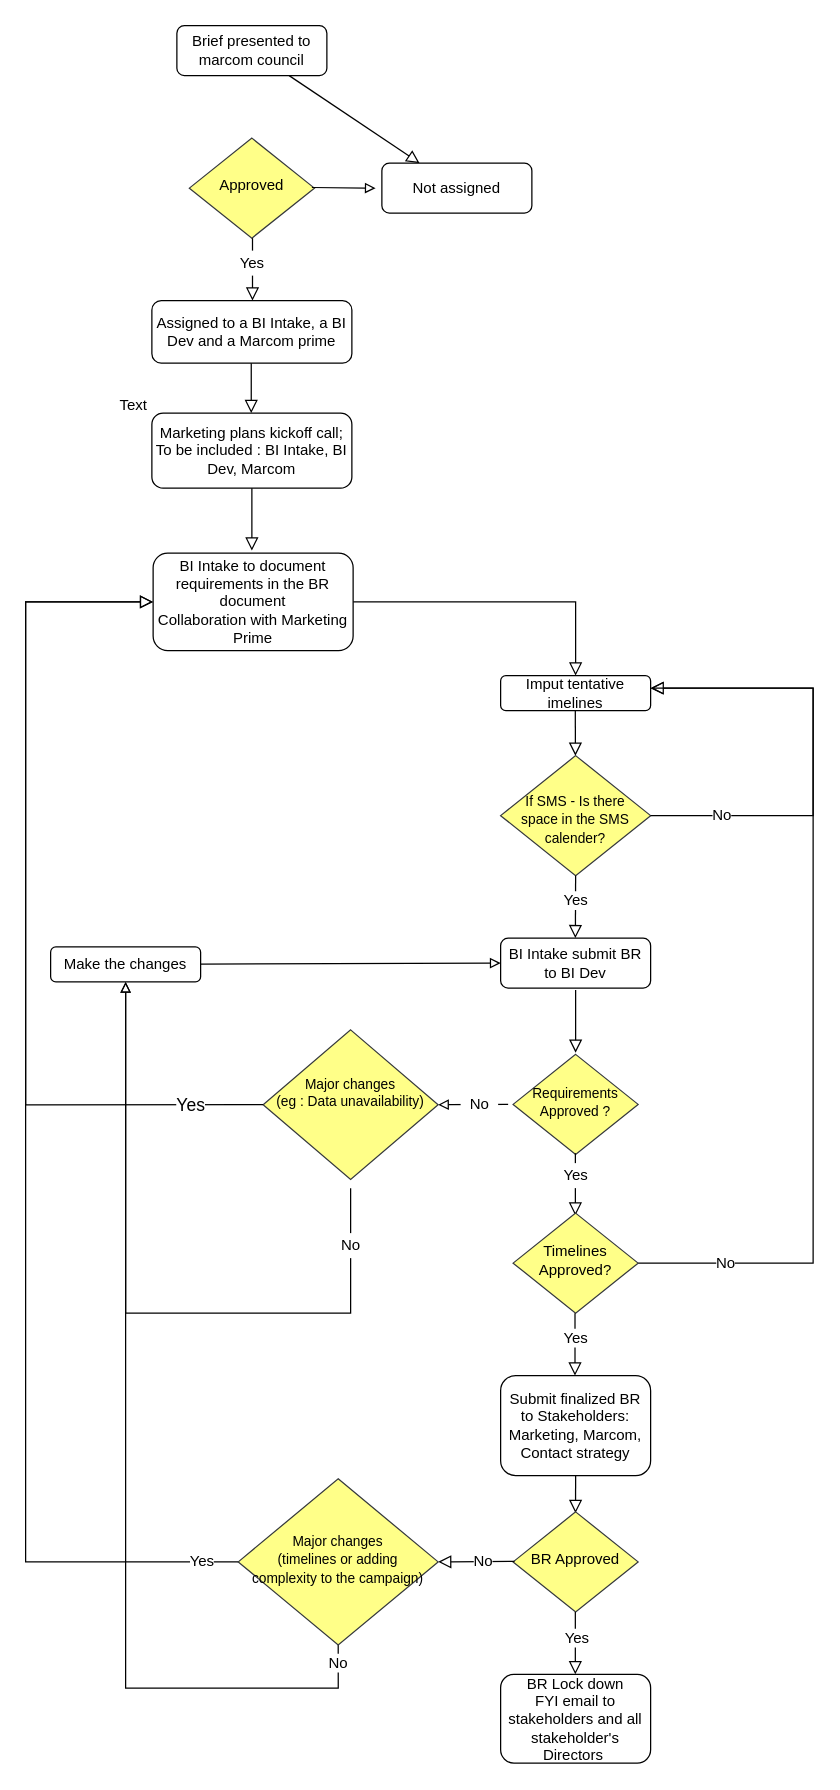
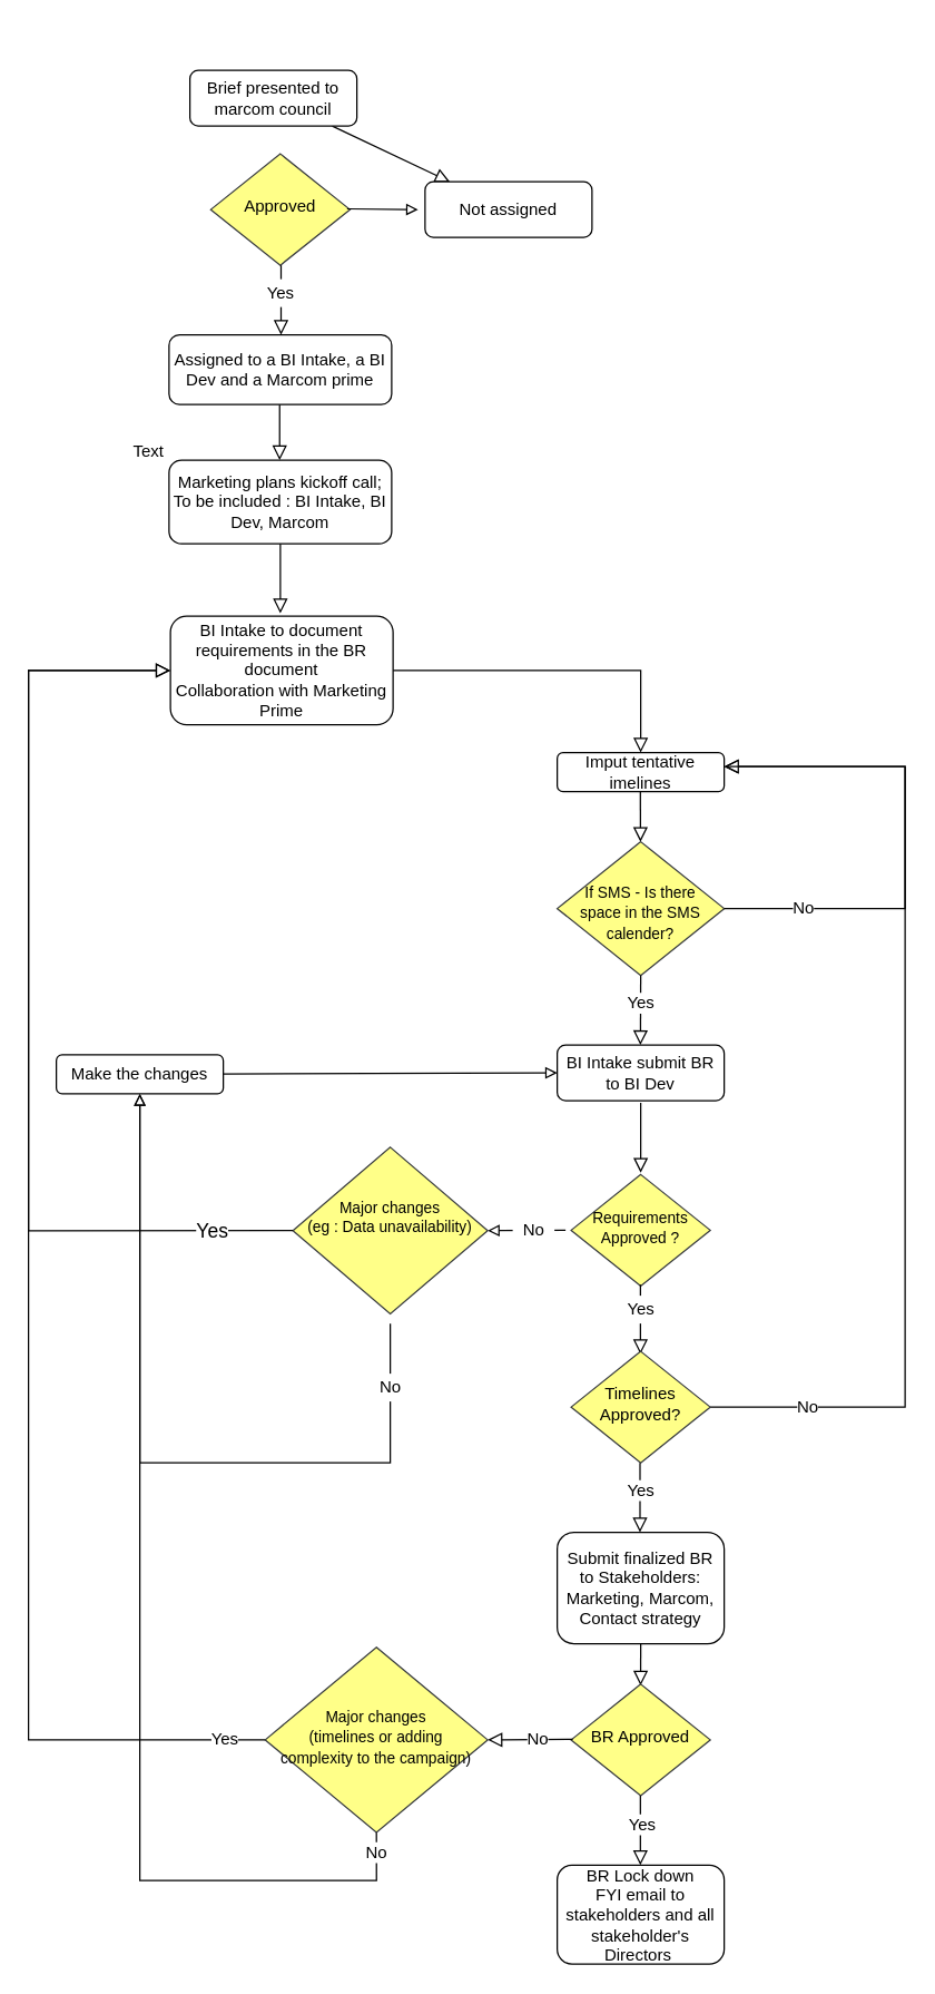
  <mxCell id="0" />
  <mxCell id="1" parent="0" />
  <mxCell id="2" value="" style="rounded=0;html=1;jettySize=auto;orthogonalLoop=1;fontSize=11;endArrow=block;endFill=0;endSize=8;strokeWidth=1;shadow=0;labelBackgroundColor=none;" parent="1" edge="1"><mxGeometry relative="1" as="geometry"><mxPoint x="460.001" y="791.429" as="sourcePoint" /><mxPoint x="460.001" y="841.714" as="targetPoint" /></mxGeometry></mxCell>
  <mxCell id="3" value="" style="rounded=0;html=1;jettySize=auto;orthogonalLoop=1;fontSize=11;endArrow=block;endFill=0;endSize=8;strokeWidth=1;shadow=0;labelBackgroundColor=none;" parent="1" edge="1"><mxGeometry relative="1" as="geometry"><mxPoint x="200.5" y="280" as="sourcePoint" /><mxPoint x="200.5" y="330" as="targetPoint" /></mxGeometry></mxCell>
  <mxCell id="4" value="" style="rounded=0;html=1;jettySize=auto;orthogonalLoop=1;fontSize=11;endArrow=block;endFill=0;endSize=8;strokeWidth=1;shadow=0;labelBackgroundColor=none;" parent="1" source="5" target="7" edge="1"><mxGeometry relative="1" as="geometry" /></mxCell>
- <mxCell id="5" value="Brief presented to marcom council " style="rounded=1;whiteSpace=wrap;html=1;fontSize=12;glass=0;strokeWidth=1;shadow=0;labelBackgroundColor=none;" parent="1" vertex="1"><mxGeometry x="141" y="20" width="120" height="40" as="geometry" /></mxCell>
+ <mxCell id="5" value="Brief presented to marcom council " style="rounded=1;whiteSpace=wrap;html=1;fontSize=12;glass=0;strokeWidth=1;shadow=0;labelBackgroundColor=none;" parent="1" vertex="1"><mxGeometry x="136" y="50" width="120" height="40" as="geometry" /></mxCell>
  <mxCell id="6" value="Approved" style="rhombus;whiteSpace=wrap;html=1;shadow=0;fontFamily=Helvetica;fontSize=12;align=center;strokeWidth=1;spacing=6;spacingTop=-4;fillColor=#ffff88;strokeColor=#36393d;" parent="1" vertex="1"><mxGeometry x="151" y="110" width="100" height="80" as="geometry" /></mxCell>
  <mxCell id="7" value="Not assigned" style="rounded=1;whiteSpace=wrap;html=1;fontSize=12;glass=0;strokeWidth=1;shadow=0;" parent="1" vertex="1"><mxGeometry x="305" y="130" width="120" height="40" as="geometry" /></mxCell>
  <mxCell id="8" value="Assigned to a BI Intake, a BI Dev and a Marcom prime" style="rounded=1;whiteSpace=wrap;html=1;fontSize=12;glass=0;strokeWidth=1;shadow=0;" parent="1" vertex="1"><mxGeometry x="121" y="240" width="160" height="50" as="geometry" /></mxCell>
  <mxCell id="9" value="" style="rounded=0;html=1;jettySize=auto;orthogonalLoop=1;fontSize=11;endArrow=block;endFill=0;endSize=8;strokeWidth=1;shadow=0;labelBackgroundColor=none;" parent="1" edge="1"><mxGeometry relative="1" as="geometry"><mxPoint x="201.5" y="190" as="sourcePoint" /><mxPoint x="201.5" y="240" as="targetPoint" /></mxGeometry></mxCell>
  <mxCell id="10" value="&lt;div&gt;Marketing plans kickoff call;&lt;/div&gt;&lt;div&gt;To be included : BI Intake, BI Dev, Marcom &lt;/div&gt;" style="rounded=1;whiteSpace=wrap;html=1;fontSize=12;glass=0;strokeWidth=1;shadow=0;" parent="1" vertex="1"><mxGeometry x="121" y="330" width="160" height="60" as="geometry" /></mxCell>
  <mxCell id="11" value="" style="rounded=0;html=1;jettySize=auto;orthogonalLoop=1;fontSize=11;endArrow=block;endFill=0;endSize=8;strokeWidth=1;shadow=0;labelBackgroundColor=none;edgeStyle=orthogonalEdgeStyle;entryX=0.5;entryY=0;entryDx=0;entryDy=0;" parent="1" source="12" target="19" edge="1"><mxGeometry relative="1" as="geometry"><mxPoint x="370" y="480" as="sourcePoint" /><mxPoint x="460" y="530" as="targetPoint" /><Array as="points"><mxPoint x="460" y="481" /></Array></mxGeometry></mxCell>
  <mxCell id="12" value="&lt;div&gt;BI Intake to document requirements in the BR document&lt;br&gt;&lt;/div&gt;&lt;div&gt;Collaboration with Marketing Prime&lt;/div&gt;" style="rounded=1;whiteSpace=wrap;html=1;fontSize=12;glass=0;strokeWidth=1;shadow=0;" parent="1" vertex="1"><mxGeometry x="122" y="442" width="160" height="78" as="geometry" /></mxCell>
  <mxCell id="13" value="" style="rounded=0;html=1;jettySize=auto;orthogonalLoop=1;fontSize=11;endArrow=block;endFill=0;endSize=8;strokeWidth=1;shadow=0;labelBackgroundColor=none;exitX=0.5;exitY=1;exitDx=0;exitDy=0;" parent="1" source="10" edge="1"><mxGeometry relative="1" as="geometry"><mxPoint x="200.43" y="410" as="sourcePoint" /><mxPoint x="201" y="440" as="targetPoint" /></mxGeometry></mxCell>
  <mxCell id="14" value="BI Intake submit BR to BI Dev" style="rounded=1;whiteSpace=wrap;html=1;fontSize=12;glass=0;strokeWidth=1;shadow=0;" parent="1" vertex="1"><mxGeometry x="400" y="750" width="120" height="40" as="geometry" /></mxCell>
  <mxCell id="15" style="rounded=0;orthogonalLoop=1;jettySize=auto;html=1;labelBackgroundColor=#ffffff;fontSize=12;entryX=1;entryY=0.5;entryDx=0;entryDy=0;endArrow=block;endFill=0;" parent="1" target="37" edge="1"><mxGeometry relative="1" as="geometry"><mxPoint x="370" y="883" as="targetPoint" /><mxPoint x="406" y="883" as="sourcePoint" /></mxGeometry></mxCell>
  <mxCell id="16" value="&lt;font style=&quot;font-size: 11px&quot;&gt;Requirements Approved ?&lt;/font&gt;" style="rhombus;whiteSpace=wrap;html=1;shadow=0;fontFamily=Helvetica;fontSize=12;align=center;strokeWidth=1;spacing=6;spacingTop=-4;fillColor=#ffff88;strokeColor=#36393d;" parent="1" vertex="1"><mxGeometry x="410" y="843" width="100" height="80" as="geometry" /></mxCell>
  <mxCell id="17" value="" style="rounded=0;html=1;jettySize=auto;orthogonalLoop=1;fontSize=11;endArrow=block;endFill=0;endSize=8;strokeWidth=1;shadow=0;labelBackgroundColor=none;" parent="1" edge="1"><mxGeometry relative="1" as="geometry"><mxPoint x="459.8" y="922" as="sourcePoint" /><mxPoint x="459.8" y="972" as="targetPoint" /></mxGeometry></mxCell>
  <mxCell id="18" value="Yes" style="text;html=1;align=center;verticalAlign=middle;resizable=0;points=[];autosize=1;fillColor=#ffffff;" parent="1" vertex="1"><mxGeometry x="440" y="930" width="40" height="20" as="geometry" /></mxCell>
  <mxCell id="19" value="Imput tentative imelines " style="rounded=1;whiteSpace=wrap;html=1;fontSize=12;glass=0;strokeWidth=1;shadow=0;" parent="1" vertex="1"><mxGeometry x="400" y="540" width="120" height="28" as="geometry" /></mxCell>
  <mxCell id="20" value="" style="rounded=0;html=1;jettySize=auto;orthogonalLoop=1;fontSize=11;endArrow=block;endFill=0;endSize=8;strokeWidth=1;shadow=0;labelBackgroundColor=none;" parent="1" target="21" edge="1"><mxGeometry relative="1" as="geometry"><mxPoint x="459.743" y="568.114" as="sourcePoint" /><mxPoint x="459.743" y="618.4" as="targetPoint" /></mxGeometry></mxCell>
  <mxCell id="21" value="&lt;font style=&quot;font-size: 11px&quot;&gt;If SMS - Is there space in the SMS calender? &lt;/font&gt;" style="rhombus;whiteSpace=wrap;html=1;shadow=0;fontFamily=Helvetica;fontSize=12;align=center;strokeWidth=1;spacing=6;spacingTop=5;fillColor=#ffff88;strokeColor=#36393d;" parent="1" vertex="1"><mxGeometry x="400" y="604" width="120" height="96" as="geometry" /></mxCell>
  <mxCell id="22" value="" style="rounded=0;html=1;jettySize=auto;orthogonalLoop=1;fontSize=11;endArrow=block;endFill=0;endSize=8;strokeWidth=1;shadow=0;labelBackgroundColor=none;" parent="1" edge="1"><mxGeometry relative="1" as="geometry"><mxPoint x="460" y="700" as="sourcePoint" /><mxPoint x="459.8" y="750" as="targetPoint" /></mxGeometry></mxCell>
  <mxCell id="23" value="Yes" style="text;html=1;align=center;verticalAlign=middle;resizable=0;points=[];autosize=1;labelBackgroundColor=#ffffff;" parent="1" vertex="1"><mxGeometry x="440" y="710" width="40" height="20" as="geometry" /></mxCell>
  <mxCell id="24" value="No" style="edgeStyle=orthogonalEdgeStyle;rounded=0;html=1;jettySize=auto;orthogonalLoop=1;fontSize=12;endArrow=open;endFill=0;endSize=8;strokeWidth=1;shadow=0;labelBackgroundColor=#ffffff;exitX=1;exitY=0.5;exitDx=0;exitDy=0;entryX=1;entryY=0.357;entryDx=0;entryDy=0;entryPerimeter=0;" parent="1" source="21" target="19" edge="1"><mxGeometry x="-0.684" relative="1" as="geometry"><mxPoint as="offset" /><mxPoint x="530" y="634" as="sourcePoint" /><mxPoint x="520" y="550" as="targetPoint" /><Array as="points"><mxPoint x="650" y="652" /><mxPoint x="650" y="550" /></Array></mxGeometry></mxCell>
  <mxCell id="25" value="No" style="edgeStyle=orthogonalEdgeStyle;rounded=0;html=1;jettySize=auto;orthogonalLoop=1;fontSize=12;endArrow=block;endFill=0;endSize=8;strokeWidth=1;shadow=0;labelBackgroundColor=#ffffff;spacing=2;" parent="1" source="26" target="19" edge="1"><mxGeometry x="-0.808" relative="1" as="geometry"><mxPoint as="offset" /><mxPoint x="530" y="550" as="targetPoint" /><Array as="points"><mxPoint x="650" y="1010" /><mxPoint x="650" y="550" /></Array></mxGeometry></mxCell>
  <mxCell id="26" value="Timelines Approved?" style="rhombus;whiteSpace=wrap;html=1;shadow=0;fontFamily=Helvetica;fontSize=12;align=center;strokeWidth=1;spacing=6;spacingTop=-4;fillColor=#ffff88;strokeColor=#36393d;" parent="1" vertex="1"><mxGeometry x="410" y="970" width="100" height="80" as="geometry" /></mxCell>
  <mxCell id="27" value="" style="rounded=0;html=1;jettySize=auto;orthogonalLoop=1;fontSize=11;endArrow=block;endFill=0;endSize=8;strokeWidth=1;shadow=0;labelBackgroundColor=none;" parent="1" edge="1"><mxGeometry relative="1" as="geometry"><mxPoint x="459.5" y="1050" as="sourcePoint" /><mxPoint x="459.5" y="1100" as="targetPoint" /></mxGeometry></mxCell>
  <mxCell id="28" value="Yes" style="text;html=1;align=center;verticalAlign=middle;resizable=0;points=[];autosize=1;labelBackgroundColor=#ffffff;" parent="1" vertex="1"><mxGeometry x="440" y="1060" width="40" height="20" as="geometry" /></mxCell>
  <mxCell id="29" value="&lt;div&gt;Submit finalized BR to Stakeholders: Marketing, Marcom, Contact strategy&lt;br&gt;&lt;/div&gt;" style="rounded=1;whiteSpace=wrap;html=1;fontSize=12;glass=0;strokeWidth=1;shadow=0;" parent="1" vertex="1"><mxGeometry x="400" y="1100" width="120" height="80" as="geometry" /></mxCell>
  <mxCell id="30" value="" style="rounded=0;html=1;jettySize=auto;orthogonalLoop=1;fontSize=11;endArrow=block;endFill=0;endSize=8;strokeWidth=1;shadow=0;labelBackgroundColor=none;entryX=0.5;entryY=0;entryDx=0;entryDy=0;" parent="1" edge="1"><mxGeometry relative="1" as="geometry"><mxPoint x="460" y="1180" as="sourcePoint" /><mxPoint x="459.93" y="1209.953" as="targetPoint" /></mxGeometry></mxCell>
  <mxCell id="31" value="BR Approved" style="rhombus;whiteSpace=wrap;html=1;shadow=0;fontFamily=Helvetica;fontSize=12;align=center;strokeWidth=1;spacing=6;spacingTop=-4;fillColor=#ffff88;strokeColor=#36393d;" parent="1" vertex="1"><mxGeometry x="410" y="1209" width="100" height="80" as="geometry" /></mxCell>
  <mxCell id="32" value="" style="rounded=0;html=1;jettySize=auto;orthogonalLoop=1;fontSize=11;endArrow=block;endFill=0;endSize=8;strokeWidth=1;shadow=0;labelBackgroundColor=none;edgeStyle=orthogonalEdgeStyle;" parent="1" edge="1"><mxGeometry relative="1" as="geometry"><mxPoint x="459.77" y="1289" as="sourcePoint" /><mxPoint x="459.77" y="1339" as="targetPoint" /></mxGeometry></mxCell>
  <mxCell id="33" value="Yes" style="text;html=1;align=center;verticalAlign=middle;resizable=0;points=[];autosize=1;labelBackgroundColor=#ffffff;" parent="1" vertex="1"><mxGeometry x="441" y="1300" width="40" height="20" as="geometry" /></mxCell>
  <mxCell id="34" value="&lt;div&gt;BR Lock down&lt;br&gt;&lt;/div&gt;&lt;div&gt;FYI email to stakeholders and all stakeholder's Directors&amp;nbsp; &lt;/div&gt;" style="rounded=1;whiteSpace=wrap;html=1;fontSize=12;glass=0;strokeWidth=1;shadow=0;" parent="1" vertex="1"><mxGeometry x="400" y="1339" width="120" height="71" as="geometry" /></mxCell>
  <mxCell id="35" value="No" style="rounded=0;html=1;jettySize=auto;orthogonalLoop=1;fontSize=12;endArrow=block;endFill=0;endSize=8;strokeWidth=1;shadow=0;labelBackgroundColor=#ffffff;" parent="1" edge="1"><mxGeometry x="-0.176" relative="1" as="geometry"><mxPoint as="offset" /><mxPoint x="411.11" y="1248.67" as="sourcePoint" /><mxPoint x="350" y="1249" as="targetPoint" /></mxGeometry></mxCell>
  <mxCell id="36" value="" style="rounded=0;html=1;jettySize=auto;orthogonalLoop=1;fontSize=11;endArrow=block;endFill=0;endSize=8;strokeWidth=1;shadow=0;labelBackgroundColor=none;edgeStyle=orthogonalEdgeStyle;" parent="1" target="12" edge="1"><mxGeometry relative="1" as="geometry"><mxPoint x="200" y="1249" as="sourcePoint" /><mxPoint x="220" y="510" as="targetPoint" /><Array as="points"><mxPoint x="20" y="1249" /><mxPoint x="20" y="481" /></Array></mxGeometry></mxCell>
  <mxCell id="37" value="&lt;div style=&quot;font-size: 11px;&quot;&gt;&lt;font style=&quot;font-size: 11px;&quot;&gt;Major changes&lt;br style=&quot;font-size: 11px;&quot;&gt;&lt;/font&gt;&lt;/div&gt;&lt;div style=&quot;font-size: 11px;&quot;&gt;&lt;font style=&quot;font-size: 11px;&quot;&gt;(eg : Data unavailability)&lt;/font&gt;&lt;/div&gt;" style="rhombus;whiteSpace=wrap;html=1;shadow=0;fontFamily=Helvetica;fontSize=11;align=center;strokeWidth=1;spacing=1;spacingTop=-18;fillColor=#ffff88;strokeColor=#36393d;" parent="1" vertex="1"><mxGeometry x="210" y="823.38" width="140" height="119.75" as="geometry" /></mxCell>
  <mxCell id="38" value="" style="rounded=0;html=1;jettySize=auto;orthogonalLoop=1;fontSize=11;endArrow=block;endFill=0;endSize=8;strokeWidth=1;shadow=0;labelBackgroundColor=none;edgeStyle=orthogonalEdgeStyle;exitX=0;exitY=0.5;exitDx=0;exitDy=0;" parent="1" source="37" target="12" edge="1"><mxGeometry relative="1" as="geometry"><mxPoint x="240" y="883" as="sourcePoint" /><mxPoint x="220" y="493" as="targetPoint" /><Array as="points"><mxPoint x="20" y="883" /><mxPoint x="20" y="481" /></Array></mxGeometry></mxCell>
  <mxCell id="39" value="Yes" style="text;html=1;align=center;verticalAlign=middle;resizable=0;points=[];labelBackgroundColor=#ffffff;fontSize=14;spacingLeft=7;spacingRight=5;" parent="38" vertex="1" connectable="0"><mxGeometry x="-0.103" y="-1" relative="1" as="geometry"><mxPoint x="129.86" y="121.29" as="offset" /></mxGeometry></mxCell>
  <mxCell id="40" value="Make the changes" style="rounded=1;whiteSpace=wrap;html=1;fontSize=12;glass=0;strokeWidth=1;shadow=0;" parent="1" vertex="1"><mxGeometry x="40" y="757" width="120" height="28" as="geometry" /></mxCell>
  <mxCell id="41" value="" style="endArrow=block;html=1;endFill=0;exitX=0.5;exitY=1;exitDx=0;exitDy=0;rounded=0;edgeStyle=orthogonalEdgeStyle;entryX=0.5;entryY=1;entryDx=0;entryDy=0;" parent="1" source="50" target="40" edge="1"><mxGeometry width="50" height="50" relative="1" as="geometry"><mxPoint x="273.44" y="1389" as="sourcePoint" /><mxPoint x="90" y="1040" as="targetPoint" /><Array as="points"><mxPoint x="270" y="1350" /><mxPoint x="100" y="1350" /></Array></mxGeometry></mxCell>
  <mxCell id="42" value="No" style="text;html=1;align=center;verticalAlign=middle;resizable=0;points=[];autosize=1;labelBackgroundColor=#ffffff;" parent="1" vertex="1"><mxGeometry x="255.06" y="1320" width="30" height="20" as="geometry" /></mxCell>
  <mxCell id="43" value="" style="endArrow=block;html=1;entryX=0;entryY=0.5;entryDx=0;entryDy=0;rounded=0;endFill=0;" parent="1" target="14" edge="1"><mxGeometry width="50" height="50" relative="1" as="geometry"><mxPoint x="160" y="770.71" as="sourcePoint" /><mxPoint x="370" y="770.71" as="targetPoint" /></mxGeometry></mxCell>
  <mxCell id="44" value="" style="endArrow=block;html=1;endFill=0;rounded=0;edgeStyle=orthogonalEdgeStyle;entryX=0.5;entryY=1;entryDx=0;entryDy=0;" parent="1" target="40" edge="1"><mxGeometry width="50" height="50" relative="1" as="geometry"><mxPoint x="280" y="950" as="sourcePoint" /><mxPoint x="110.143" y="795.143" as="targetPoint" /><Array as="points"><mxPoint x="280" y="1050" /><mxPoint x="100" y="1050" /></Array></mxGeometry></mxCell>
  <mxCell id="45" value="Yes" style="text;html=1;align=center;verticalAlign=middle;resizable=0;points=[];autosize=1;fillColor=#ffffff;" parent="1" vertex="1"><mxGeometry x="181" y="200" width="40" height="20" as="geometry" /></mxCell>
  <mxCell id="46" value="" style="endArrow=block;html=1;rounded=0;endFill=0;" parent="1" edge="1"><mxGeometry width="50" height="50" relative="1" as="geometry"><mxPoint x="249" y="149.5" as="sourcePoint" /><mxPoint x="300" y="150" as="targetPoint" /></mxGeometry></mxCell>
  <mxCell id="47" value="No" style="text;html=1;align=center;verticalAlign=middle;resizable=0;points=[];autosize=1;fillColor=#ffffff;" parent="1" vertex="1"><mxGeometry x="368" y="873.25" width="30" height="20" as="geometry" /></mxCell>
  <mxCell id="48" value="Yes" style="text;html=1;align=center;verticalAlign=middle;resizable=0;points=[];autosize=1;labelBackgroundColor=#ffffff;" parent="1" vertex="1"><mxGeometry x="141" y="1239" width="40" height="20" as="geometry" /></mxCell>
  <mxCell id="49" value="No" style="text;html=1;align=center;verticalAlign=middle;resizable=0;points=[];autosize=1;fillColor=#FFFFFF;" parent="1" vertex="1"><mxGeometry x="265" y="986" width="30" height="20" as="geometry" /></mxCell>
  <mxCell id="50" value="&lt;div&gt;&lt;font style=&quot;font-size: 11px&quot;&gt;Major changes&lt;/font&gt;&lt;/div&gt;&lt;div&gt;&lt;font style=&quot;font-size: 11px&quot;&gt;(timelines or adding complexity to the campaign) &lt;/font&gt;&lt;/div&gt;" style="rhombus;whiteSpace=wrap;html=1;shadow=0;fontFamily=Helvetica;fontSize=12;align=center;strokeWidth=1;spacing=6;spacingTop=-4;labelBackgroundColor=none;fillColor=#ffff88;strokeColor=#36393d;" parent="1" vertex="1"><mxGeometry x="190.12" y="1182.53" width="159.88" height="132.95" as="geometry" /></mxCell>
  <mxCell id="51" value="Text" style="text;html=1;align=center;verticalAlign=middle;resizable=0;points=[];autosize=1;" vertex="1" parent="1"><mxGeometry x="86" y="314" width="40" height="20" as="geometry" /></mxCell>
